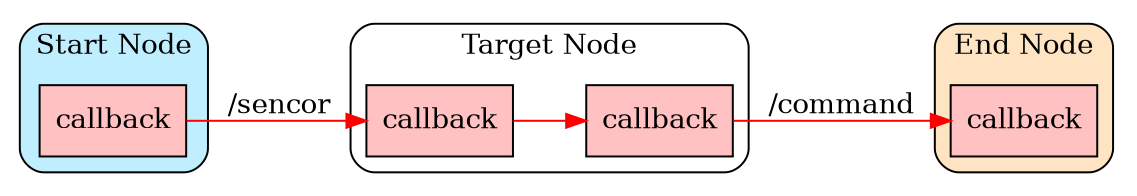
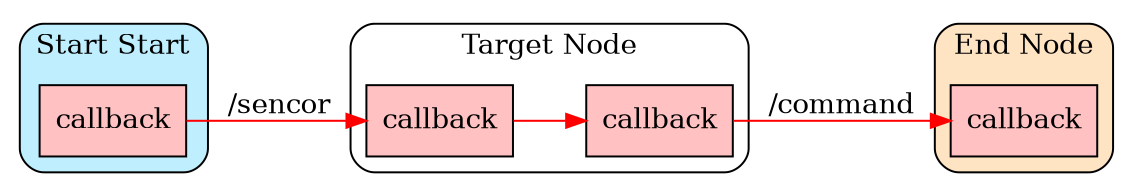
  strict digraph {
    compound=True
    rankdir=LR
    style=rounded
    node [fillcolor=rosybrown1 shape=rect style=filled]
    edge [color=red]
    n1 [label=callback]
    n2 [label=callback]
    n3 [label=callback]
    n4 [label=callback]
    subgraph cluster_1 {
      label="Target Node"
      n1
      n2
    }
    subgraph cluster_2 {
      fillcolor=bisque
      label="End Node"
      style="rounded, filled, solid"
      n3
    }
    subgraph cluster_3 {
      fillcolor=lightblue1
-     label="Start Node"
+     label="Start Start"
      style="rounded, filled, solid"
      n4
    }
    n1 -> n3 [label="/command"]
    n2 -> n1
    n4 -> n2 [label="/sencor"]
  }
